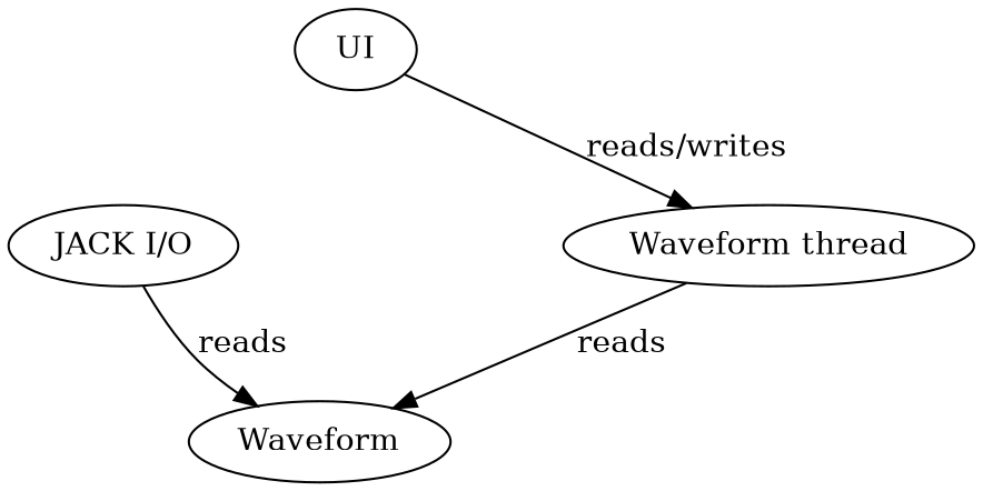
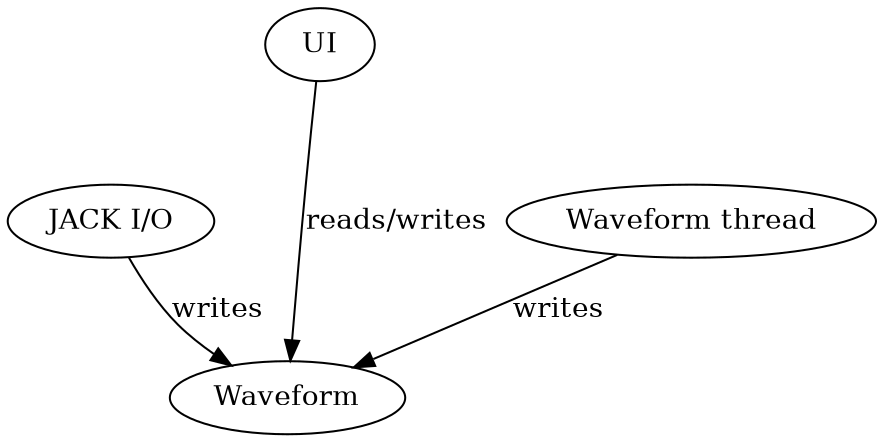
  digraph {
    "JACK I/O"
    Waveform
    n3 [label="Waveform thread"]
    UI
-   "JACK I/O" -> Waveform [label=reads]
-   n3 -> Waveform [label=reads]
-   UI -> n3 [label="reads/writes"]
+   "JACK I/O" -> Waveform [label=writes]
+   n3 -> Waveform [label=writes]
+   UI -> Waveform [label="reads/writes"]
  }
